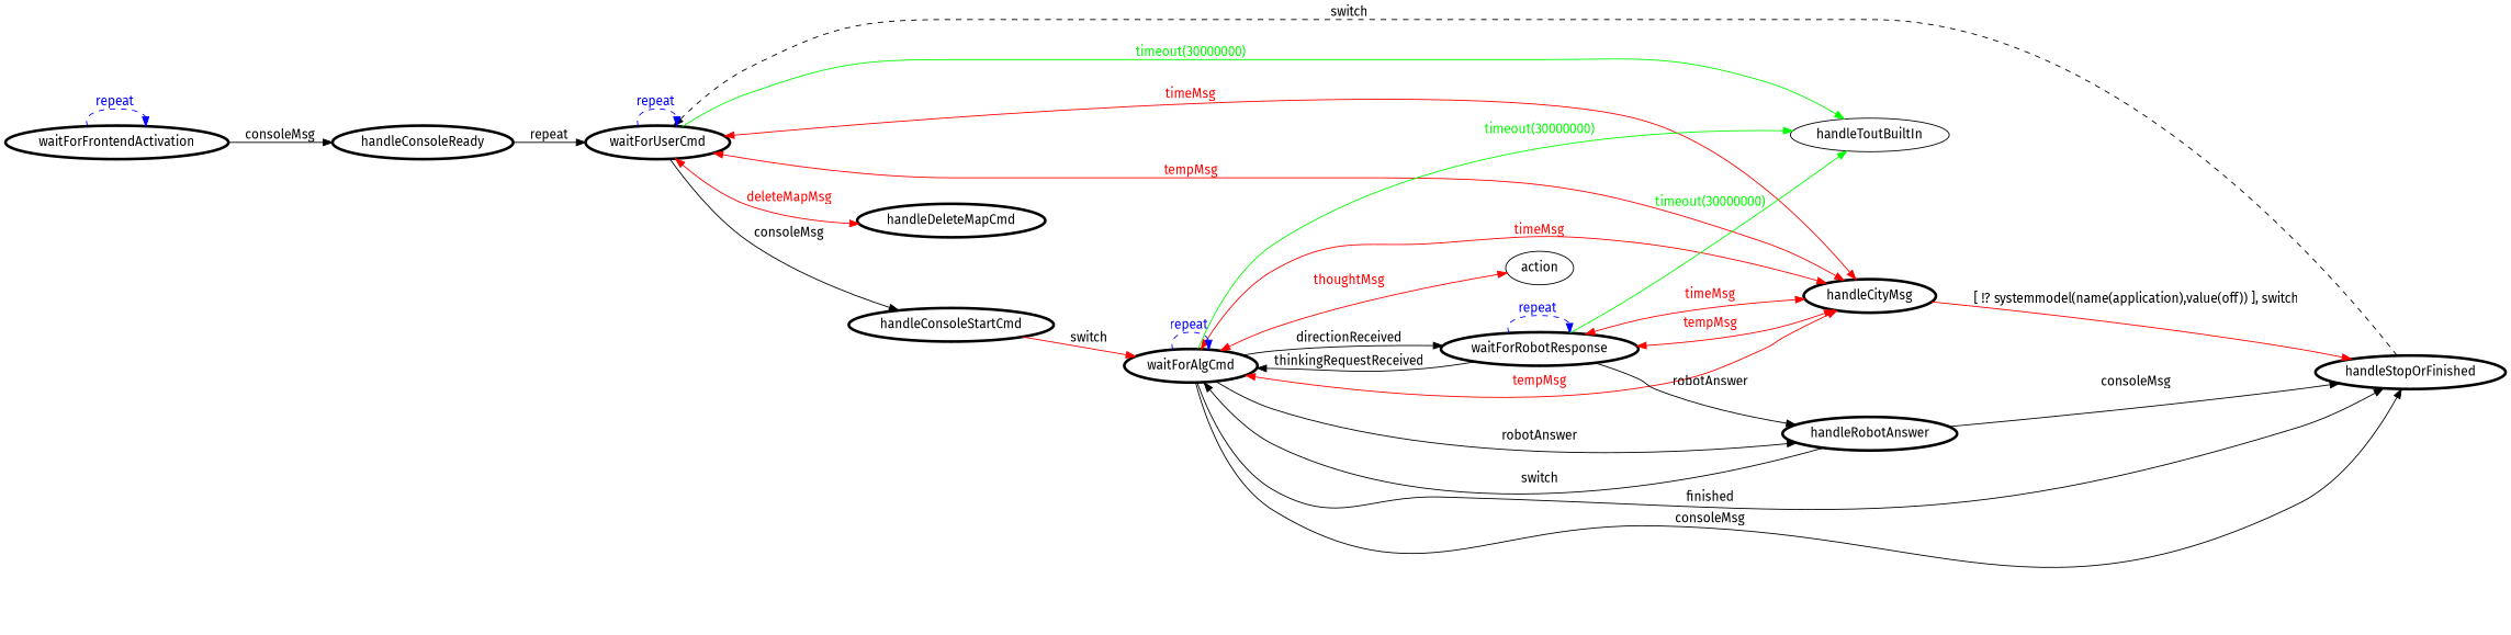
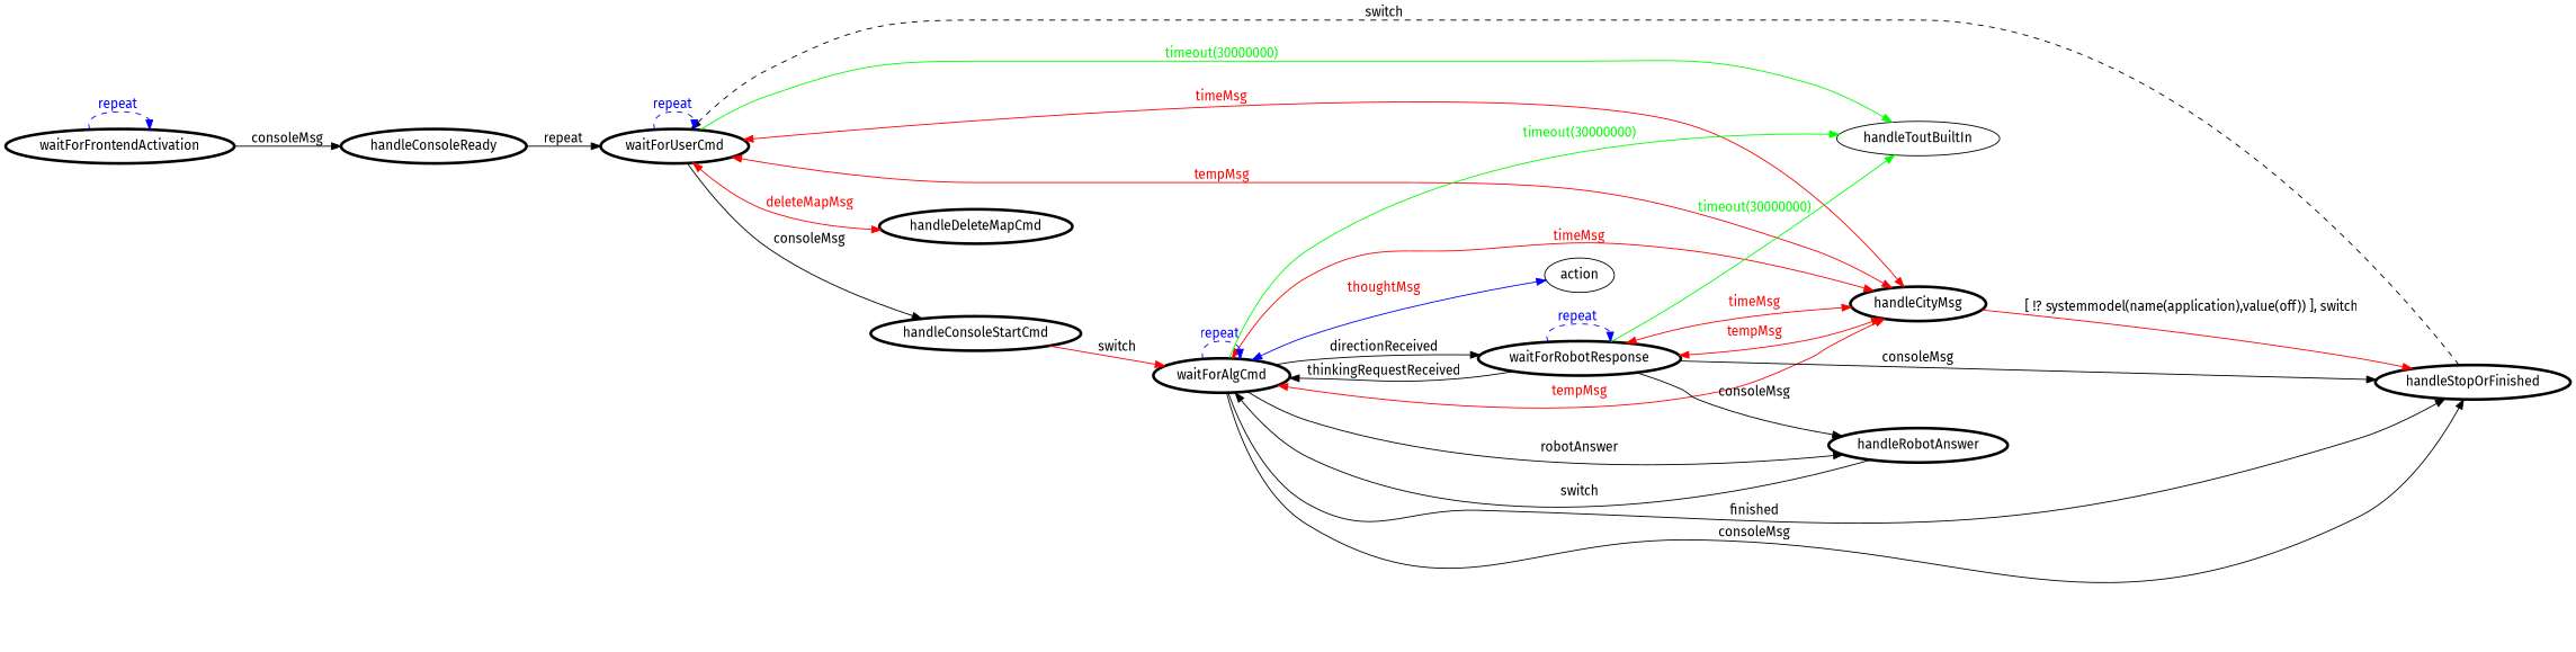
  digraph {
    fontname="Fira Sans"
    rankdir=LR
    node [color=black fontcolor=black fontname="Fira Sans" penwidth=3]
    edge [color=black fontcolor=black fontname="Fira Sans"]
    waitForFrontendActivation
    handleConsoleReady
    handleCityMsg
    handleStopOrFinished
    waitForUserCmd
    waitForAlgCmd
    handleRobotAnswer
    waitForRobotResponse
    handleToutBuiltIn [color="" fontcolor="" penwidth=""]
    action [color="" fontcolor="" penwidth=""]
    handleDeleteMapCmd
    handleConsoleStartCmd
    waitForFrontendActivation -> waitForFrontendActivation [color=blue fontcolor=blue label="repeat " style=dashed]
    waitForFrontendActivation -> handleConsoleReady [label=consoleMsg]
    handleConsoleReady -> waitForUserCmd [label=repeat]
    handleCityMsg -> handleStopOrFinished [color=red label="[ !? systemmodel(name(application),value(off)) ], switch"]
    handleStopOrFinished -> waitForUserCmd [label=switch style=dashed]
    waitForUserCmd -> handleCityMsg [color=red dir=both fontcolor=red label=timeMsg]
    waitForUserCmd -> handleCityMsg [color=red dir=both fontcolor=red label=tempMsg]
    waitForUserCmd -> waitForUserCmd [color=blue fontcolor=blue label="repeat " style=dashed]
    waitForUserCmd -> handleToutBuiltIn [color=green fontcolor=green label="timeout(30000000)"]
    waitForUserCmd -> handleDeleteMapCmd [color=red dir=both fontcolor=red label=deleteMapMsg]
    waitForUserCmd -> handleConsoleStartCmd [label=consoleMsg]
    waitForAlgCmd -> handleCityMsg [color=red dir=both fontcolor=red label=tempMsg]
    waitForAlgCmd -> handleCityMsg [color=red dir=both fontcolor=red label=timeMsg]
    waitForAlgCmd -> handleStopOrFinished [label=finished]
    waitForAlgCmd -> handleStopOrFinished [label=consoleMsg]
    waitForAlgCmd -> waitForAlgCmd [color=blue fontcolor=blue label="repeat " style=dashed]
    waitForAlgCmd -> handleRobotAnswer [label=robotAnswer]
    waitForAlgCmd -> waitForRobotResponse [label=directionReceived]
    waitForAlgCmd -> handleToutBuiltIn [color=green fontcolor=green label="timeout(30000000)"]
-   waitForAlgCmd -> action [color=red dir=both fontcolor=red label=thoughtMsg]
+   waitForAlgCmd -> action [color=blue dir=both fontcolor=red label=thoughtMsg]
    handleRobotAnswer -> waitForAlgCmd [label=switch]
    waitForRobotResponse -> handleCityMsg [color=red dir=both fontcolor=red label=tempMsg]
    waitForRobotResponse -> handleCityMsg [color=red dir=both fontcolor=red label=timeMsg]
-   handleRobotAnswer -> handleStopOrFinished [label=consoleMsg]
+   waitForRobotResponse -> handleStopOrFinished [label=consoleMsg]
    waitForRobotResponse -> waitForAlgCmd [label=thinkingRequestReceived]
-   waitForRobotResponse -> handleRobotAnswer [label=robotAnswer]
+   waitForRobotResponse -> handleRobotAnswer [label=consoleMsg]
    waitForRobotResponse -> waitForRobotResponse [color=blue fontcolor=blue label="repeat " style=dashed]
    waitForRobotResponse -> handleToutBuiltIn [color=green fontcolor=green label="timeout(30000000)"]
    handleConsoleStartCmd -> waitForAlgCmd [color=red label=switch]
  }
